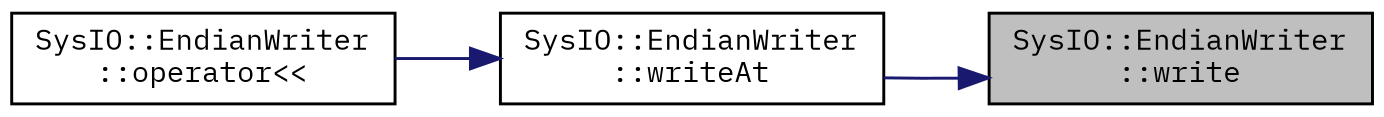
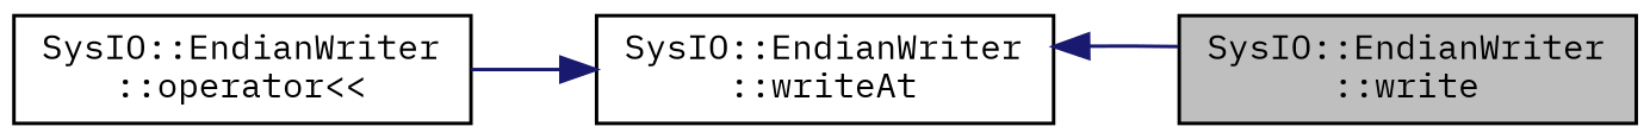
  digraph {
    fontname="IBM Plex Mono"
    rankdir=RL
    node [color=black fillcolor=white fontname="IBM Plex Mono" fontsize=10 shape=record style=filled]
    edge [color=midnightblue dir=back fontname="IBM Plex Mono" fontsize=10 labelfontname=Helvetica labelfontsize=10 style=solid]
    n1 [fillcolor=grey75 fontcolor=black height=0.2 label="SysIO::EndianWriter\l::write" width=0.4]
    n2 [height=0.2 label="SysIO::EndianWriter\l::writeAt" width=0.4]
    n3 [height=0.2 label="SysIO::EndianWriter\l::operator\<\<" width=0.4]
-   n1 -> n2
+   n2 -> n1
    n2 -> n3
  }
